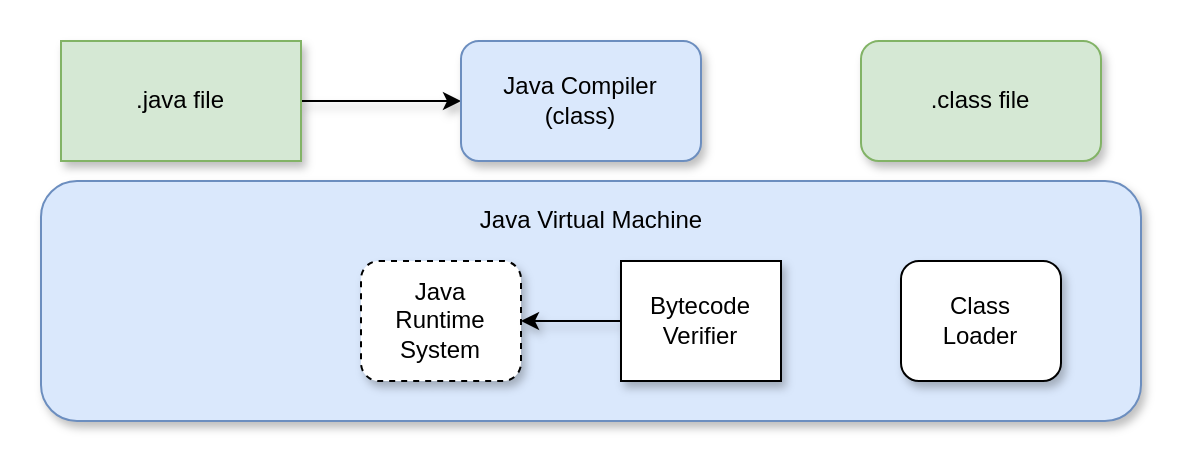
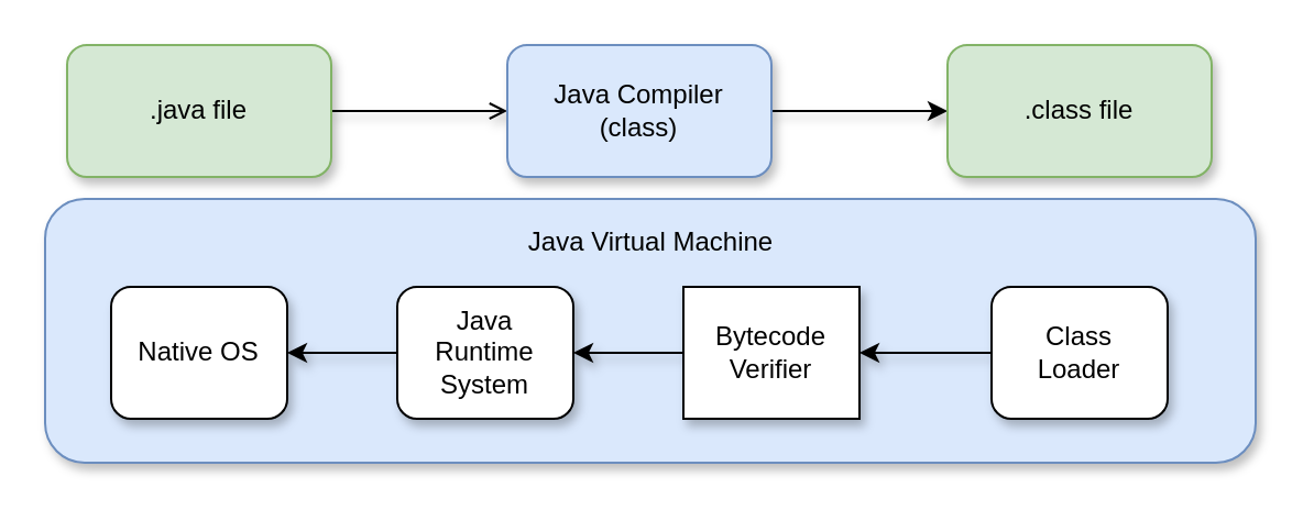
  <mxCell id="0" />
  <mxCell id="1" parent="0" />
  <mxCell id="2" value="" style="rounded=1;whiteSpace=wrap;html=1;fillColor=#dae8fc;strokeColor=#6c8ebf;shadow=1;" vertex="1" parent="1"><mxGeometry x="20" y="90" width="550" height="120" as="geometry" /></mxCell>
- <mxCell id="3" value="" style="edgeStyle=orthogonalEdgeStyle;rounded=0;orthogonalLoop=1;jettySize=auto;html=1;shadow=1;" edge="1" parent="1" source="4" target="6"><mxGeometry relative="1" as="geometry" /></mxCell>
- <mxCell id="4" value=".java file" style="whiteSpace=wrap;html=1;fillColor=#d5e8d4;strokeColor=#82b366;shadow=1;rounded=0;" vertex="1" parent="1"><mxGeometry x="30" y="20" width="120" height="60" as="geometry" /></mxCell>
+ <mxCell id="3" value="" style="edgeStyle=orthogonalEdgeStyle;rounded=0;orthogonalLoop=1;jettySize=auto;html=1;shadow=1;endArrow=open;" edge="1" parent="1" source="4" target="6"><mxGeometry relative="1" as="geometry" /></mxCell>
+ <mxCell id="4" value=".java file" style="rounded=1;whiteSpace=wrap;html=1;fillColor=#d5e8d4;strokeColor=#82b366;shadow=1;" vertex="1" parent="1"><mxGeometry x="30" y="20" width="120" height="60" as="geometry" /></mxCell>
+ <mxCell id="5" value="" style="edgeStyle=orthogonalEdgeStyle;rounded=0;orthogonalLoop=1;jettySize=auto;html=1;shadow=1;" edge="1" parent="1" source="6" target="7"><mxGeometry relative="1" as="geometry" /></mxCell>
  <mxCell id="6" value="Java Compiler&lt;br&gt;(class)" style="whiteSpace=wrap;html=1;rounded=1;fillColor=#dae8fc;strokeColor=#6c8ebf;shadow=1;" vertex="1" parent="1"><mxGeometry x="230" y="20" width="120" height="60" as="geometry" /></mxCell>
  <mxCell id="7" value=".class file" style="whiteSpace=wrap;html=1;rounded=1;fillColor=#d5e8d4;strokeColor=#82b366;shadow=1;" vertex="1" parent="1"><mxGeometry x="430" y="20" width="120" height="60" as="geometry" /></mxCell>
- <mxCell id="10" value="Java&lt;br&gt;Runtime&lt;br&gt;System" style="rounded=1;whiteSpace=wrap;html=1;shadow=1;dashed=1;" vertex="1" parent="1"><mxGeometry x="180" y="130" width="80" height="60" as="geometry" /></mxCell>
+ <mxCell id="8" value="Native OS" style="rounded=1;whiteSpace=wrap;html=1;shadow=1;" vertex="1" parent="1"><mxGeometry x="50" y="130" width="80" height="60" as="geometry" /></mxCell>
+ <mxCell id="9" value="" style="edgeStyle=orthogonalEdgeStyle;rounded=0;orthogonalLoop=1;jettySize=auto;html=1;shadow=1;" edge="1" parent="1" source="10" target="8"><mxGeometry relative="1" as="geometry" /></mxCell>
+ <mxCell id="10" value="Java&lt;br&gt;Runtime&lt;br&gt;System" style="rounded=1;whiteSpace=wrap;html=1;shadow=1;" vertex="1" parent="1"><mxGeometry x="180" y="130" width="80" height="60" as="geometry" /></mxCell>
  <mxCell id="11" value="" style="edgeStyle=orthogonalEdgeStyle;rounded=0;orthogonalLoop=1;jettySize=auto;html=1;shadow=1;" edge="1" parent="1" source="12" target="10"><mxGeometry relative="1" as="geometry" /></mxCell>
  <mxCell id="12" value="Bytecode&lt;br&gt;Verifier" style="whiteSpace=wrap;html=1;shadow=1;rounded=0;" vertex="1" parent="1"><mxGeometry x="310" y="130" width="80" height="60" as="geometry" /></mxCell>
+ <mxCell id="13" value="" style="edgeStyle=orthogonalEdgeStyle;rounded=0;orthogonalLoop=1;jettySize=auto;html=1;shadow=1;" edge="1" parent="1" source="14" target="12"><mxGeometry relative="1" as="geometry" /></mxCell>
  <mxCell id="14" value="Class&lt;br&gt;Loader" style="rounded=1;whiteSpace=wrap;html=1;shadow=1;" vertex="1" parent="1"><mxGeometry x="450" y="130" width="80" height="60" as="geometry" /></mxCell>
  <mxCell id="15" value="Java Virtual Machine" style="text;html=1;align=center;verticalAlign=middle;resizable=0;points=[];autosize=1;shadow=1;" vertex="1" parent="1"><mxGeometry x="230" y="100" width="130" height="20" as="geometry" /></mxCell>
